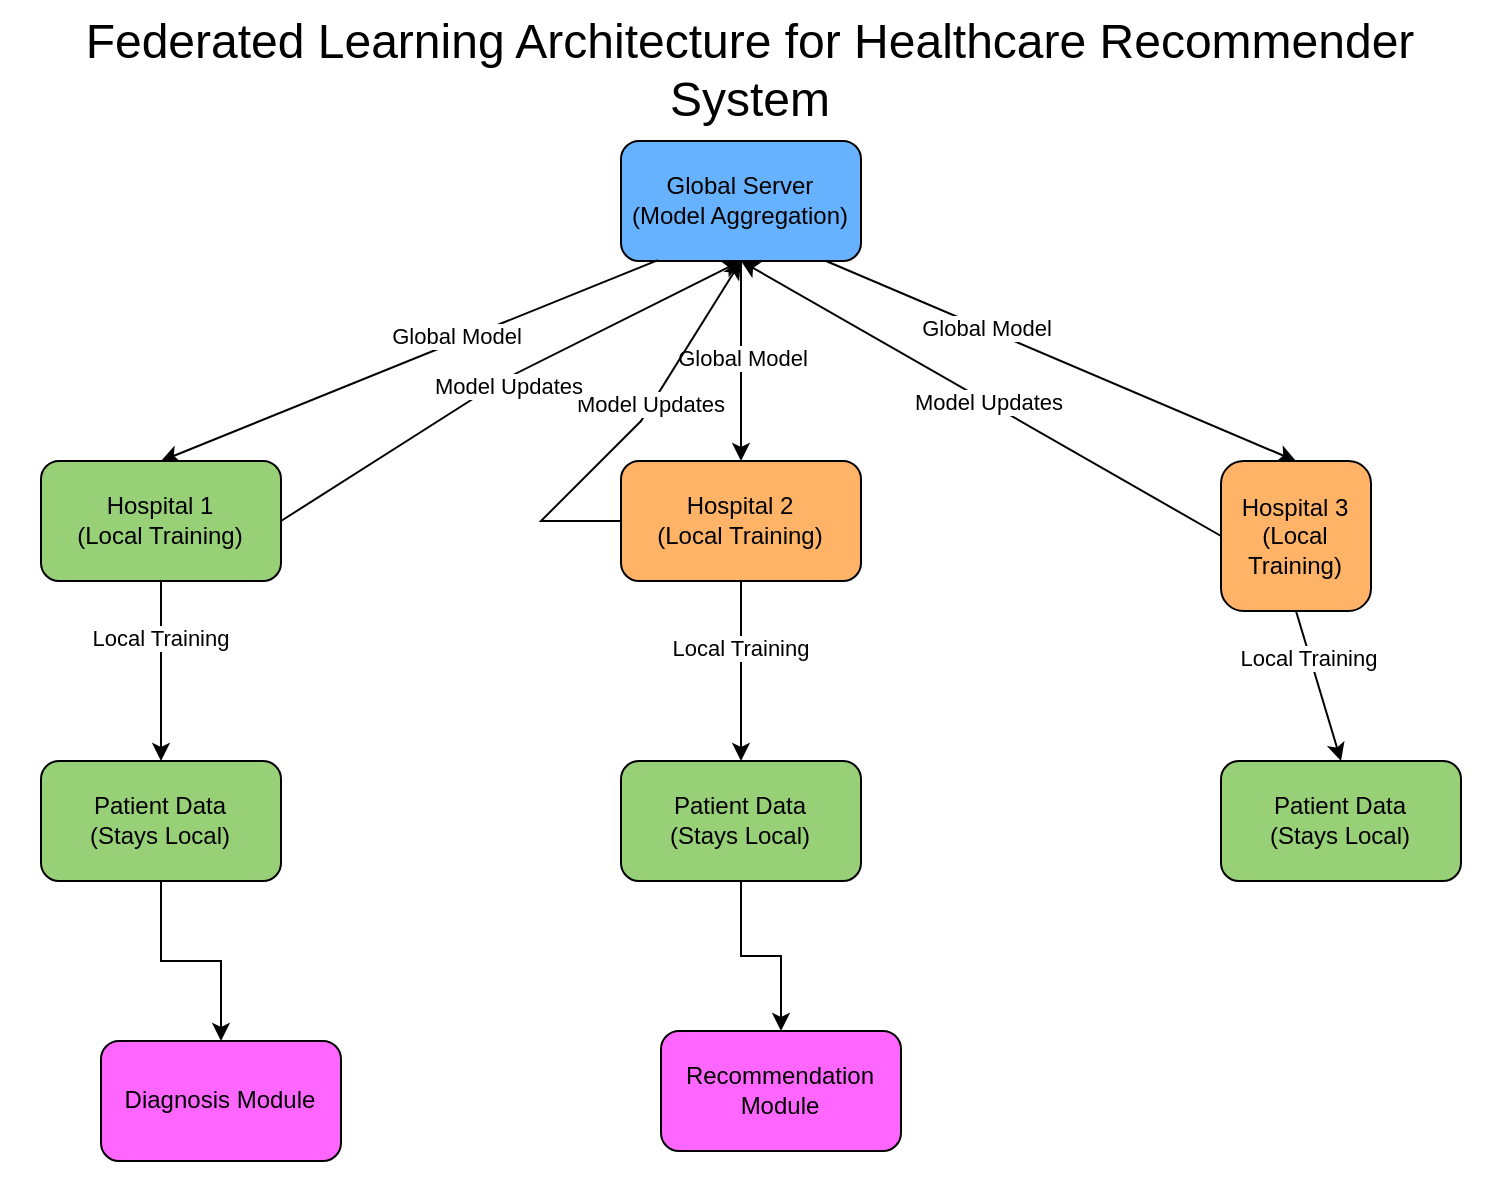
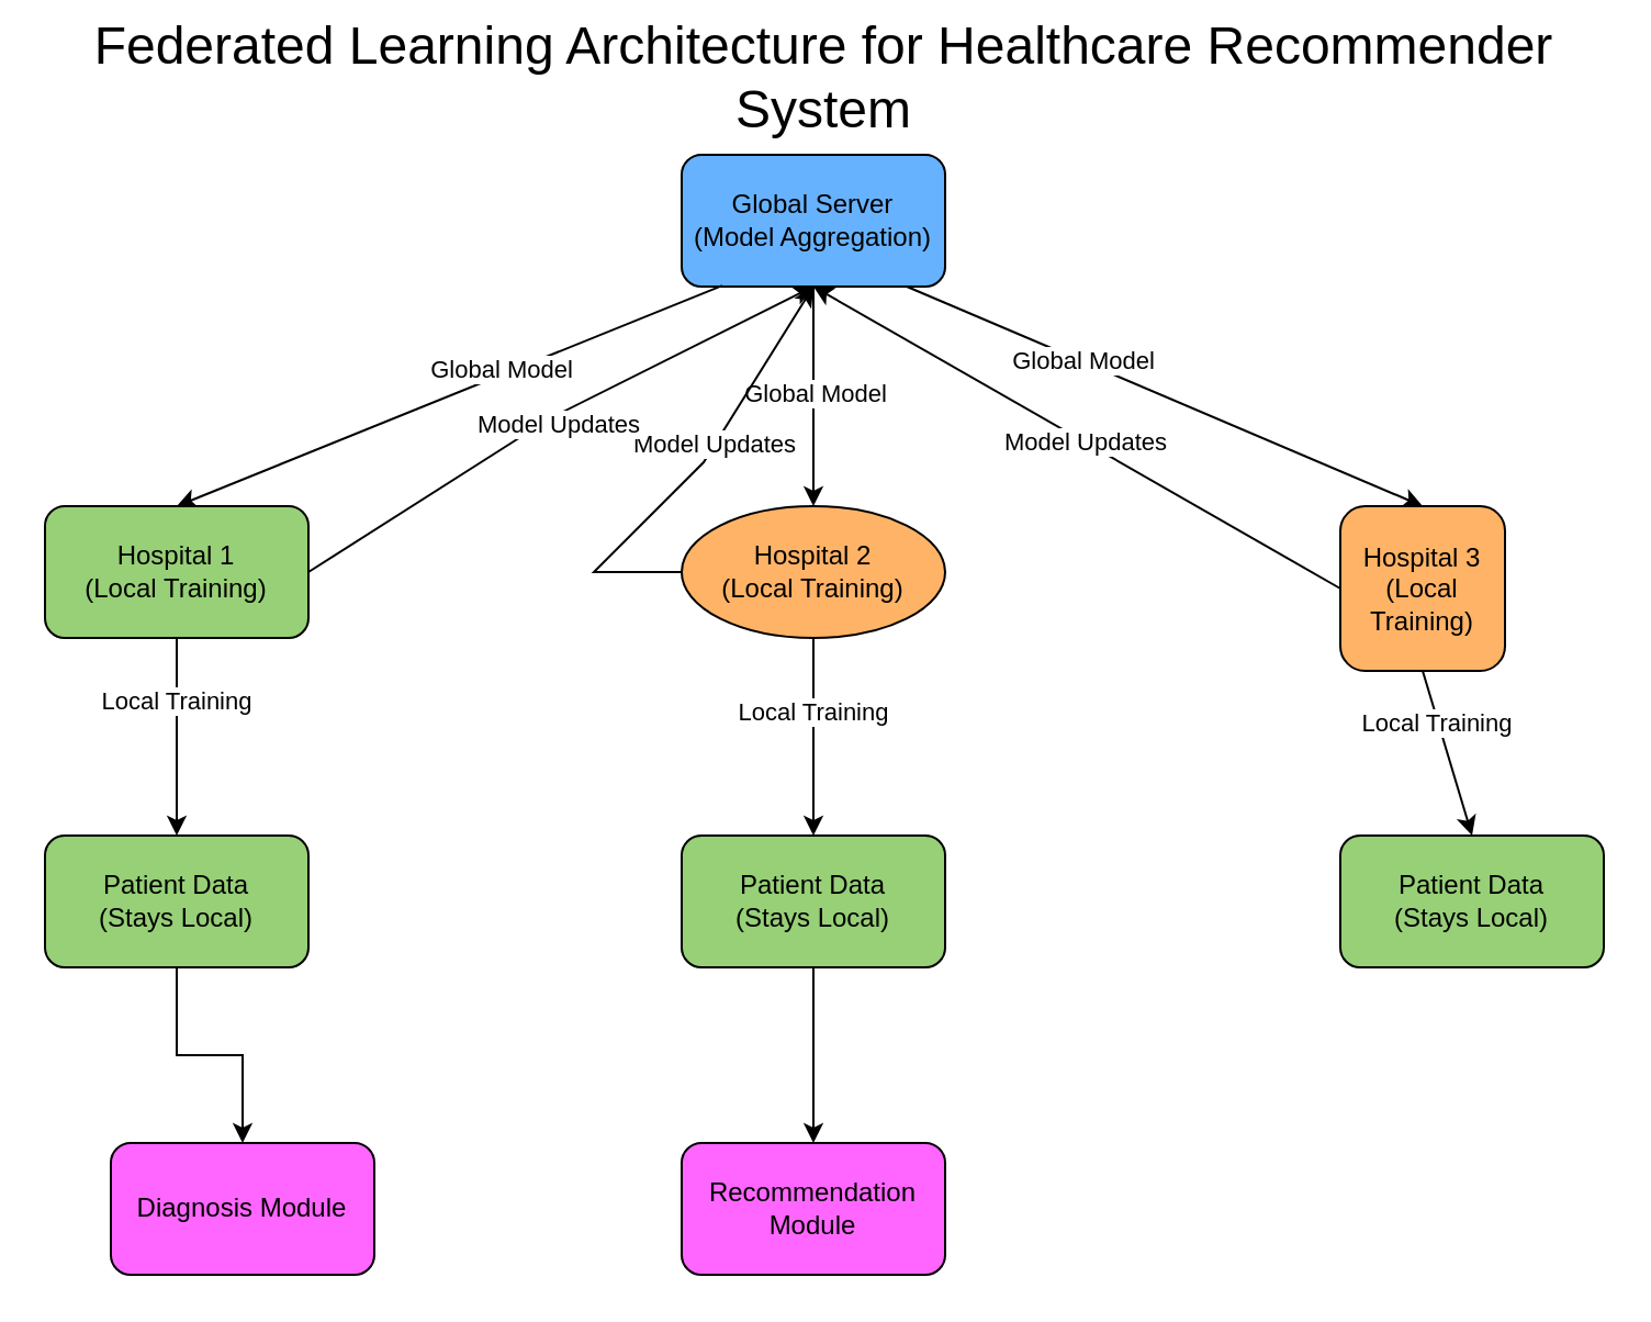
  <mxCell id="0" />
  <mxCell id="1" parent="0" />
  <mxCell id="2" value="Global Server&lt;div&gt;(Model Aggregation)&lt;/div&gt;" style="rounded=1;whiteSpace=wrap;html=1;fillColor=#66B2FF;" vertex="1" parent="1"><mxGeometry x="310" y="70" width="120" height="60" as="geometry" /></mxCell>
  <mxCell id="3" value="" style="endArrow=classic;html=1;rounded=0;exitX=0.154;exitY=0.993;exitDx=0;exitDy=0;exitPerimeter=0;entryX=0.5;entryY=0;entryDx=0;entryDy=0;" edge="1" parent="1" source="2" target="7"><mxGeometry width="50" height="50" relative="1" as="geometry"><mxPoint x="370" y="360" as="sourcePoint" /><mxPoint x="100" y="230" as="targetPoint" /></mxGeometry></mxCell>
  <mxCell id="4" value="Global Model" style="edgeLabel;html=1;align=center;verticalAlign=middle;resizable=0;points=[];" vertex="1" connectable="0" parent="3"><mxGeometry x="-0.195" y="-2" relative="1" as="geometry"><mxPoint y="-1" as="offset" /></mxGeometry></mxCell>
  <mxCell id="5" value="" style="endArrow=classic;html=1;rounded=0;exitX=0.852;exitY=0.998;exitDx=0;exitDy=0;exitPerimeter=0;entryX=0.5;entryY=0;entryDx=0;entryDy=0;" edge="1" parent="1" source="2" target="9"><mxGeometry width="50" height="50" relative="1" as="geometry"><mxPoint x="345" y="161" as="sourcePoint" /><mxPoint x="670" y="230" as="targetPoint" /></mxGeometry></mxCell>
  <mxCell id="6" value="Global Model" style="edgeLabel;html=1;align=center;verticalAlign=middle;resizable=0;points=[];" vertex="1" connectable="0" parent="5"><mxGeometry x="-0.321" relative="1" as="geometry"><mxPoint as="offset" /></mxGeometry></mxCell>
  <mxCell id="7" value="Hospital 1&lt;div&gt;(Local Training)&lt;/div&gt;" style="rounded=1;whiteSpace=wrap;html=1;fillColor=#97d077;" vertex="1" parent="1"><mxGeometry x="20" y="230" width="120" height="60" as="geometry" /></mxCell>
- <mxCell id="8" value="Hospital 2&lt;div&gt;(Local Training)&lt;/div&gt;" style="rounded=1;whiteSpace=wrap;html=1;fillColor=#FFB366;" vertex="1" parent="1"><mxGeometry x="310" y="230" width="120" height="60" as="geometry" /></mxCell>
+ <mxCell id="8" value="Hospital 2&lt;div&gt;(Local Training)&lt;/div&gt;" style="ellipse;whiteSpace=wrap;html=1;fillColor=#FFB366;" vertex="1" parent="1"><mxGeometry x="310" y="230" width="120" height="60" as="geometry" /></mxCell>
  <mxCell id="9" value="Hospital 3&lt;div&gt;(Local Training)&lt;/div&gt;" style="rounded=1;whiteSpace=wrap;html=1;fillColor=#FFB366;" vertex="1" parent="1"><mxGeometry x="610" y="230" width="75" height="75" as="geometry" /></mxCell>
  <mxCell id="10" value="" style="edgeStyle=orthogonalEdgeStyle;rounded=0;orthogonalLoop=1;jettySize=auto;html=1;" edge="1" parent="1" source="11" target="23"><mxGeometry relative="1" as="geometry" /></mxCell>
  <mxCell id="11" value="Patient Data&lt;div&gt;(Stays Local)&lt;/div&gt;" style="rounded=1;whiteSpace=wrap;html=1;fillColor=#97D077;" vertex="1" parent="1"><mxGeometry x="20" y="380" width="120" height="60" as="geometry" /></mxCell>
  <mxCell id="12" value="" style="edgeStyle=orthogonalEdgeStyle;rounded=0;orthogonalLoop=1;jettySize=auto;html=1;" edge="1" parent="1" source="13" target="24"><mxGeometry relative="1" as="geometry" /></mxCell>
  <mxCell id="13" value="Patient Data&lt;div&gt;(Stays Local)&lt;/div&gt;" style="rounded=1;whiteSpace=wrap;html=1;fillColor=#97D077;" vertex="1" parent="1"><mxGeometry x="310" y="380" width="120" height="60" as="geometry" /></mxCell>
  <mxCell id="14" value="Patient Data&lt;div&gt;(Stays Local)&lt;/div&gt;" style="rounded=1;whiteSpace=wrap;html=1;fillColor=#97D077;" vertex="1" parent="1"><mxGeometry x="610" y="380" width="120" height="60" as="geometry" /></mxCell>
  <mxCell id="15" value="" style="endArrow=classic;html=1;rounded=0;exitX=0.5;exitY=1;exitDx=0;exitDy=0;entryX=0.5;entryY=0;entryDx=0;entryDy=0;" edge="1" parent="1" source="7" target="11"><mxGeometry width="50" height="50" relative="1" as="geometry"><mxPoint x="470" y="360" as="sourcePoint" /><mxPoint x="520" y="310" as="targetPoint" /></mxGeometry></mxCell>
  <mxCell id="16" value="Local Training" style="edgeLabel;html=1;align=center;verticalAlign=middle;resizable=0;points=[];" vertex="1" connectable="0" parent="15"><mxGeometry x="-0.375" y="-1" relative="1" as="geometry"><mxPoint as="offset" /></mxGeometry></mxCell>
  <mxCell id="17" value="" style="edgeStyle=none;orthogonalLoop=1;jettySize=auto;html=1;rounded=0;entryX=0.5;entryY=0;entryDx=0;entryDy=0;exitX=0.5;exitY=1;exitDx=0;exitDy=0;" edge="1" parent="1" source="2" target="8"><mxGeometry width="100" relative="1" as="geometry"><mxPoint x="320" y="140" as="sourcePoint" /><mxPoint x="420" y="140" as="targetPoint" /><Array as="points" /></mxGeometry></mxCell>
  <mxCell id="18" value="Global Model" style="edgeLabel;html=1;align=center;verticalAlign=middle;resizable=0;points=[];" vertex="1" connectable="0" parent="17"><mxGeometry x="-0.049" relative="1" as="geometry"><mxPoint as="offset" /></mxGeometry></mxCell>
  <mxCell id="19" value="" style="edgeStyle=none;orthogonalLoop=1;jettySize=auto;html=1;rounded=0;exitX=0.5;exitY=1;exitDx=0;exitDy=0;entryX=0.5;entryY=0;entryDx=0;entryDy=0;" edge="1" parent="1" source="8" target="13"><mxGeometry width="100" relative="1" as="geometry"><mxPoint x="310" y="340" as="sourcePoint" /><mxPoint x="410" y="340" as="targetPoint" /><Array as="points" /></mxGeometry></mxCell>
  <mxCell id="20" value="Local Training" style="edgeLabel;html=1;align=center;verticalAlign=middle;resizable=0;points=[];" vertex="1" connectable="0" parent="19"><mxGeometry x="-0.236" y="-1" relative="1" as="geometry"><mxPoint y="-1" as="offset" /></mxGeometry></mxCell>
  <mxCell id="21" value="" style="edgeStyle=none;orthogonalLoop=1;jettySize=auto;html=1;rounded=0;exitX=0.5;exitY=1;exitDx=0;exitDy=0;entryX=0.5;entryY=0;entryDx=0;entryDy=0;" edge="1" parent="1" source="9" target="14"><mxGeometry width="100" relative="1" as="geometry"><mxPoint x="620" y="340" as="sourcePoint" /><mxPoint x="720" y="340" as="targetPoint" /><Array as="points" /></mxGeometry></mxCell>
  <mxCell id="22" value="Local Training" style="edgeLabel;html=1;align=center;verticalAlign=middle;resizable=0;points=[];" vertex="1" connectable="0" parent="21"><mxGeometry x="-0.403" y="-1" relative="1" as="geometry"><mxPoint y="1" as="offset" /></mxGeometry></mxCell>
  <mxCell id="23" value="Diagnosis Module" style="whiteSpace=wrap;html=1;rounded=1;fillColor=#FF66FF;" vertex="1" parent="1"><mxGeometry x="50" y="520" width="120" height="60" as="geometry" /></mxCell>
- <mxCell id="24" value="Recommendation Module" style="whiteSpace=wrap;html=1;rounded=1;fillColor=#FF66FF;" vertex="1" parent="1"><mxGeometry x="330" y="515" width="120" height="60" as="geometry" /></mxCell>
+ <mxCell id="24" value="Recommendation Module" style="whiteSpace=wrap;html=1;rounded=1;fillColor=#FF66FF;" vertex="1" parent="1"><mxGeometry x="310" y="520" width="120" height="60" as="geometry" /></mxCell>
  <mxCell id="25" value="" style="edgeStyle=none;orthogonalLoop=1;jettySize=auto;html=1;rounded=0;exitX=0;exitY=0.5;exitDx=0;exitDy=0;entryX=0.5;entryY=1;entryDx=0;entryDy=0;" edge="1" parent="1" source="9" target="2"><mxGeometry width="100" relative="1" as="geometry"><mxPoint x="420" y="200" as="sourcePoint" /><mxPoint x="370" y="160" as="targetPoint" /><Array as="points" /></mxGeometry></mxCell>
  <mxCell id="26" value="Model Updates" style="edgeLabel;html=1;align=center;verticalAlign=middle;resizable=0;points=[];" vertex="1" connectable="0" parent="25"><mxGeometry x="-0.025" relative="1" as="geometry"><mxPoint x="1" as="offset" /></mxGeometry></mxCell>
  <mxCell id="27" value="" style="edgeStyle=none;orthogonalLoop=1;jettySize=auto;html=1;rounded=0;entryX=0.5;entryY=1;entryDx=0;entryDy=0;exitX=0;exitY=0.5;exitDx=0;exitDy=0;" edge="1" parent="1" source="8" target="2"><mxGeometry width="100" relative="1" as="geometry"><mxPoint x="230" y="260" as="sourcePoint" /><mxPoint x="330" y="260" as="targetPoint" /><Array as="points"><mxPoint x="270" y="260" /><mxPoint x="320" y="210" /></Array></mxGeometry></mxCell>
  <mxCell id="28" value="Model Updates" style="edgeLabel;html=1;align=center;verticalAlign=middle;resizable=0;points=[];" vertex="1" connectable="0" parent="27"><mxGeometry x="0.173" y="1" relative="1" as="geometry"><mxPoint as="offset" /></mxGeometry></mxCell>
  <mxCell id="29" value="" style="edgeStyle=none;orthogonalLoop=1;jettySize=auto;html=1;rounded=0;entryX=0.5;entryY=1;entryDx=0;entryDy=0;exitX=1;exitY=0.5;exitDx=0;exitDy=0;" edge="1" parent="1" source="7" target="2"><mxGeometry width="100" relative="1" as="geometry"><mxPoint x="140" y="280" as="sourcePoint" /><mxPoint x="240" y="280" as="targetPoint" /><Array as="points"><mxPoint x="250" y="190" /></Array></mxGeometry></mxCell>
  <mxCell id="30" value="Model Updates" style="edgeLabel;html=1;align=center;verticalAlign=middle;resizable=0;points=[];" vertex="1" connectable="0" parent="29"><mxGeometry x="-0.001" y="-4" relative="1" as="geometry"><mxPoint as="offset" /></mxGeometry></mxCell>
  <mxCell id="31" value="&lt;font style=&quot;font-size: 24px;&quot;&gt;Federated Learning Architecture for Healthcare Recommender System&lt;/font&gt;" style="text;html=1;align=center;verticalAlign=middle;whiteSpace=wrap;rounded=0;" vertex="1" parent="1"><mxGeometry x="20" y="20" width="710" height="30" as="geometry" /></mxCell>
